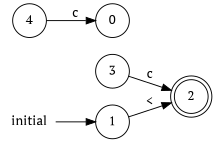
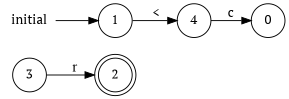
  digraph {
    fontname="PT Serif"
    rankdir=LR
    node [fontname="PT Serif" shape=circle]
    edge [fontname="PT Serif"]
    2 [shape=doublecircle]
    3
    1
    4
    0
    initial [shape=plaintext]
-   3 -> 2 [label=c]
-   1 -> 2 [label="<"]
+   3 -> 2 [label=r]
+   1 -> 4 [label="<"]
    4 -> 0 [label=c]
    initial -> 1
  }
